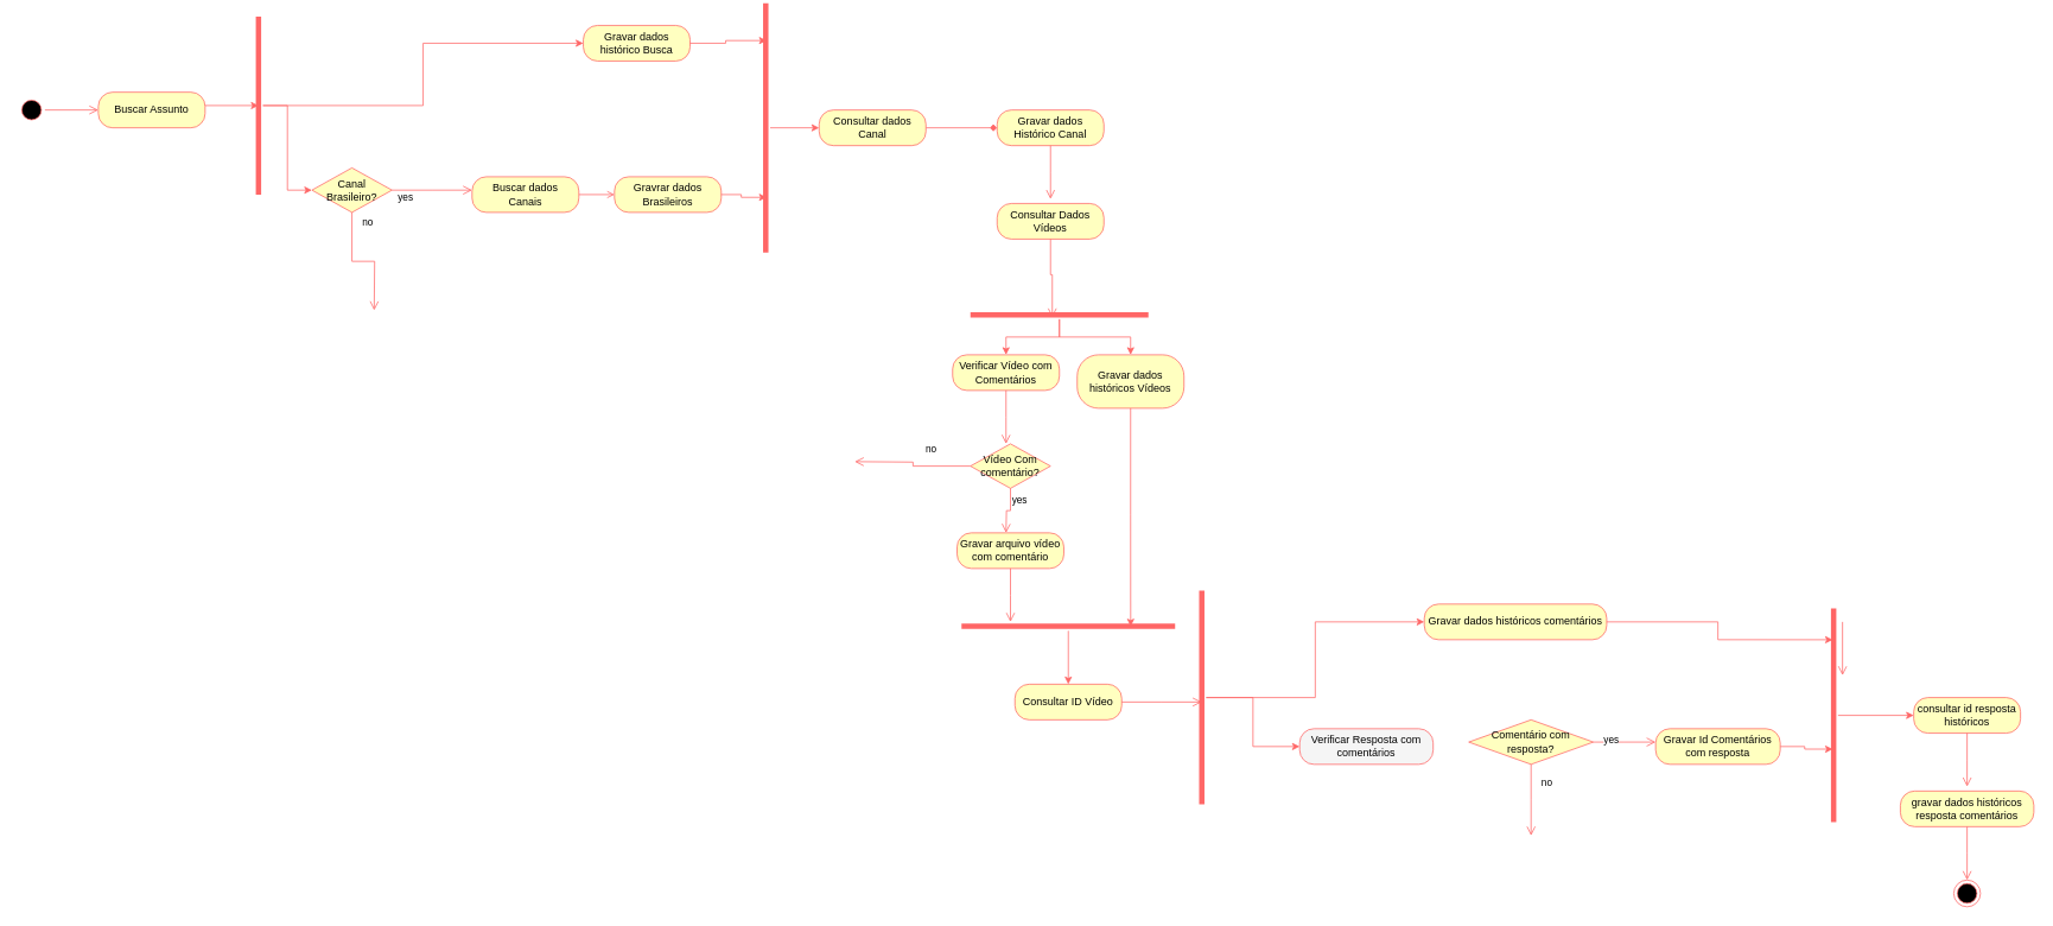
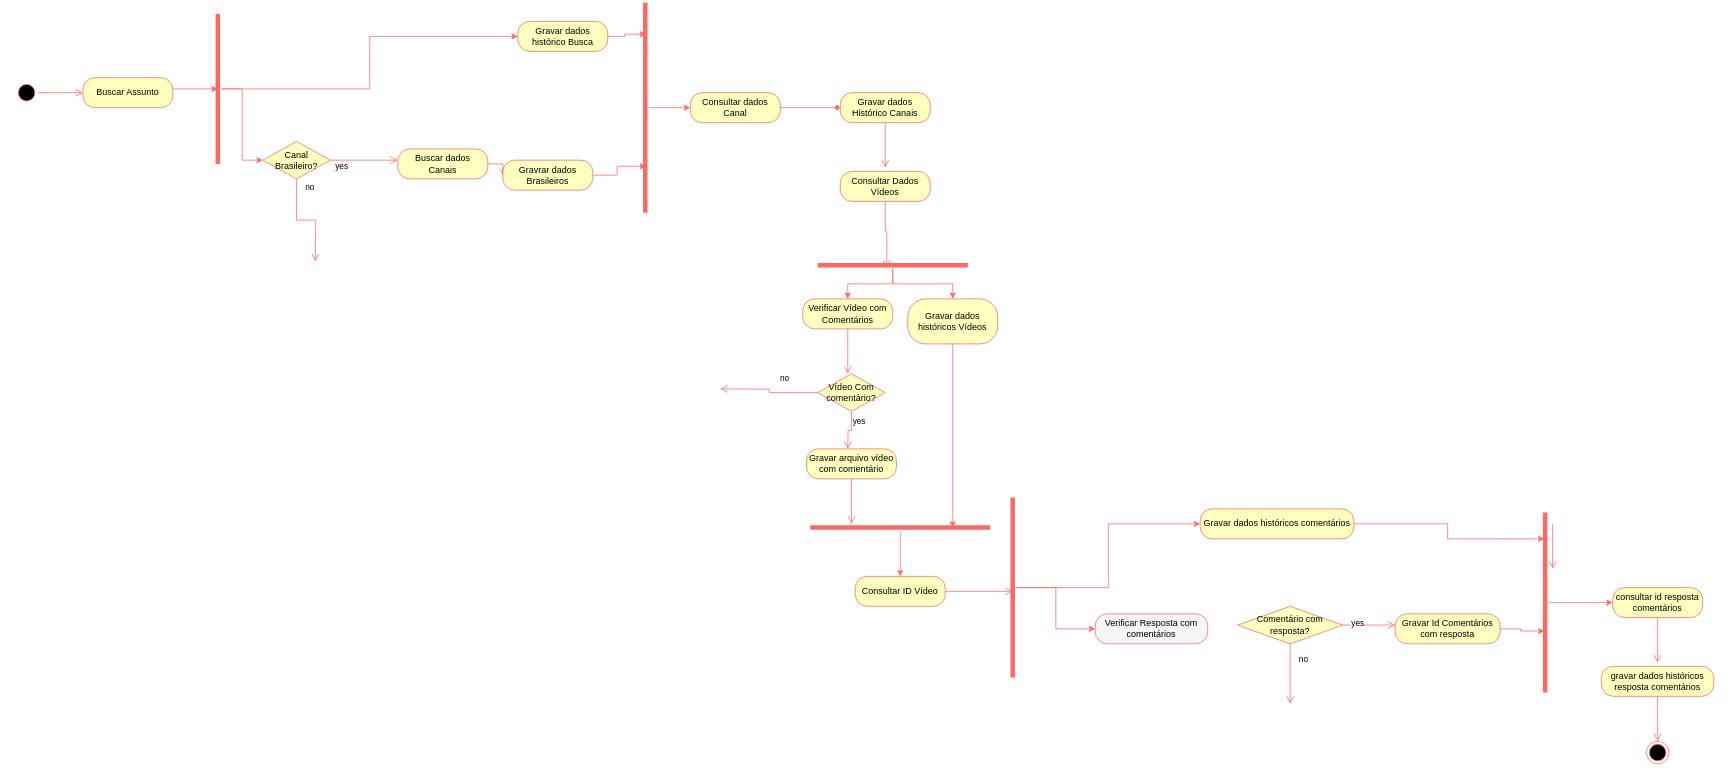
  <mxCell id="0" />
  <mxCell id="1" parent="0" />
  <mxCell id="2" value="" style="ellipse;html=1;shape=startState;fillColor=#000000;strokeColor=#FF6666;" vertex="1" parent="1"><mxGeometry x="20" y="100" width="30" height="30" as="geometry" /></mxCell>
  <mxCell id="3" value="" style="edgeStyle=orthogonalEdgeStyle;rounded=0;orthogonalLoop=1;jettySize=auto;html=1;strokeColor=#FF6666;" edge="1" parent="1" source="5" target="6"><mxGeometry relative="1" as="geometry" /></mxCell>
  <mxCell id="4" style="edgeStyle=orthogonalEdgeStyle;rounded=0;orthogonalLoop=1;jettySize=auto;html=1;entryX=0;entryY=0.5;entryDx=0;entryDy=0;strokeColor=#FF6666;" edge="1" parent="1" source="5" target="7"><mxGeometry relative="1" as="geometry" /></mxCell>
  <mxCell id="5" value="" style="shape=line;html=1;strokeWidth=6;strokeColor=#FF6666;rotation=-90;" vertex="1" parent="1"><mxGeometry x="190" y="105" width="200" height="10" as="geometry" /></mxCell>
- <mxCell id="6" value="Gravar dados histórico Busca" style="rounded=1;whiteSpace=wrap;html=1;arcSize=40;fontColor=#000000;fillColor=#ffffc0;strokeColor=#FF6666;" vertex="1" parent="1"><mxGeometry x="655" y="20" width="120" height="40" as="geometry" /></mxCell>
+ <mxCell id="6" value="Gravar dados histórico Busca" style="rounded=1;whiteSpace=wrap;html=1;arcSize=40;fontColor=#000000;fillColor=#ffffc0;strokeColor=#FF6666;" vertex="1" parent="1"><mxGeometry x="690" y="20" width="120" height="40" as="geometry" /></mxCell>
  <mxCell id="7" value="Canal Brasileiro?" style="rhombus;whiteSpace=wrap;html=1;fontColor=#000000;fillColor=#ffffc0;strokeColor=#FF6666;" vertex="1" parent="1"><mxGeometry x="350" y="180" width="90" height="50" as="geometry" /></mxCell>
  <mxCell id="8" value="no" style="edgeStyle=orthogonalEdgeStyle;html=1;align=left;verticalAlign=bottom;endArrow=open;endSize=8;strokeColor=#FF6666;rounded=0;" edge="1" source="7" parent="1"><mxGeometry x="-1" y="-57" relative="1" as="geometry"><mxPoint x="530" y="205" as="targetPoint" /><mxPoint x="-35" y="-12" as="offset" /></mxGeometry></mxCell>
  <mxCell id="9" value="yes" style="edgeStyle=orthogonalEdgeStyle;html=1;align=left;verticalAlign=top;endArrow=open;endSize=8;strokeColor=#FF6666;rounded=0;" edge="1" source="7" parent="1"><mxGeometry x="-1" y="58" relative="1" as="geometry"><mxPoint x="420" y="340" as="targetPoint" /><mxPoint x="-8" y="-30" as="offset" /></mxGeometry></mxCell>
  <mxCell id="10" value="" style="edgeStyle=orthogonalEdgeStyle;rounded=0;orthogonalLoop=1;jettySize=auto;html=1;strokeColor=#FF6666;endArrow=open;" edge="1" parent="1" source="11" target="15"><mxGeometry relative="1" as="geometry" /></mxCell>
  <mxCell id="11" value="Buscar dados&lt;div&gt;Canais&lt;/div&gt;" style="rounded=1;whiteSpace=wrap;html=1;arcSize=40;fontColor=#000000;fillColor=#ffffc0;strokeColor=#FF6666;" vertex="1" parent="1"><mxGeometry x="530" y="190" width="120" height="40" as="geometry" /></mxCell>
  <mxCell id="12" value="" style="edgeStyle=orthogonalEdgeStyle;html=1;verticalAlign=bottom;endArrow=open;endSize=8;strokeColor=#FF6666;rounded=0;" edge="1" parent="1" source="2" target="14"><mxGeometry relative="1" as="geometry"><mxPoint x="200" y="115" as="targetPoint" /><mxPoint x="50" y="115" as="sourcePoint" /></mxGeometry></mxCell>
  <mxCell id="13" value="" style="edgeStyle=orthogonalEdgeStyle;rounded=0;orthogonalLoop=1;jettySize=auto;html=1;strokeColor=#FF6666;" edge="1" parent="1"><mxGeometry relative="1" as="geometry"><mxPoint x="150" y="110" as="sourcePoint" /><mxPoint x="290" y="110" as="targetPoint" /></mxGeometry></mxCell>
  <mxCell id="14" value="Buscar Assunto" style="rounded=1;whiteSpace=wrap;html=1;arcSize=40;fontColor=#000000;fillColor=#ffffc0;strokeColor=#FF6666;" vertex="1" parent="1"><mxGeometry x="110" y="95" width="120" height="40" as="geometry" /></mxCell>
- <mxCell id="15" value="Gravrar dados Brasileiros" style="rounded=1;whiteSpace=wrap;html=1;arcSize=40;fontColor=#000000;fillColor=#ffffc0;strokeColor=#FF6666;" vertex="1" parent="1"><mxGeometry x="690" y="190" width="120" height="40" as="geometry" /></mxCell>
+ <mxCell id="15" value="Gravrar dados Brasileiros" style="rounded=1;whiteSpace=wrap;html=1;arcSize=40;fontColor=#000000;fillColor=#ffffc0;strokeColor=#FF6666;" vertex="1" parent="1"><mxGeometry x="670" y="205" width="120" height="40" as="geometry" /></mxCell>
  <mxCell id="16" value="" style="edgeStyle=orthogonalEdgeStyle;rounded=0;orthogonalLoop=1;jettySize=auto;html=1;strokeColor=#FF6666;" edge="1" parent="1" source="17" target="21"><mxGeometry relative="1" as="geometry" /></mxCell>
  <mxCell id="17" value="" style="shape=line;html=1;strokeWidth=6;strokeColor=#FF6666;rotation=-90;" vertex="1" parent="1"><mxGeometry x="720" y="130" width="280" height="10" as="geometry" /></mxCell>
  <mxCell id="18" style="edgeStyle=orthogonalEdgeStyle;rounded=0;orthogonalLoop=1;jettySize=auto;html=1;entryX=0.85;entryY=0.6;entryDx=0;entryDy=0;entryPerimeter=0;strokeColor=#FF6666;" edge="1" parent="1" source="6" target="17"><mxGeometry relative="1" as="geometry" /></mxCell>
  <mxCell id="19" style="edgeStyle=orthogonalEdgeStyle;rounded=0;orthogonalLoop=1;jettySize=auto;html=1;entryX=0.221;entryY=0.6;entryDx=0;entryDy=0;entryPerimeter=0;strokeColor=#FF6666;" edge="1" parent="1" source="15" target="17"><mxGeometry relative="1" as="geometry" /></mxCell>
  <mxCell id="20" value="" style="edgeStyle=orthogonalEdgeStyle;rounded=0;orthogonalLoop=1;jettySize=auto;html=1;strokeColor=#FF6666;endArrow=diamond;" edge="1" parent="1" source="21" target="22"><mxGeometry relative="1" as="geometry" /></mxCell>
  <mxCell id="21" value="Consultar dados Canal" style="rounded=1;whiteSpace=wrap;html=1;arcSize=40;fontColor=#000000;fillColor=#ffffc0;strokeColor=#FF6666;" vertex="1" parent="1"><mxGeometry x="920" y="115" width="120" height="40" as="geometry" /></mxCell>
- <mxCell id="22" value="Gravar dados Histórico Canal" style="rounded=1;whiteSpace=wrap;html=1;arcSize=40;fontColor=#000000;fillColor=#ffffc0;strokeColor=#FF6666;" vertex="1" parent="1"><mxGeometry x="1120" y="115" width="120" height="40" as="geometry" /></mxCell>
+ <mxCell id="22" value="Gravar dados Histórico Canais" style="rounded=1;whiteSpace=wrap;html=1;arcSize=40;fontColor=#000000;fillColor=#ffffc0;strokeColor=#FF6666;" vertex="1" parent="1"><mxGeometry x="1120" y="115" width="120" height="40" as="geometry" /></mxCell>
  <mxCell id="23" value="" style="edgeStyle=orthogonalEdgeStyle;html=1;verticalAlign=bottom;endArrow=open;endSize=8;strokeColor=#FF6666;rounded=0;" edge="1" source="22" parent="1"><mxGeometry relative="1" as="geometry"><mxPoint x="1180" y="215" as="targetPoint" /></mxGeometry></mxCell>
  <mxCell id="24" value="Consultar Dados Vídeos" style="rounded=1;whiteSpace=wrap;html=1;arcSize=40;fontColor=#000000;fillColor=#ffffc0;strokeColor=#FF6666;" vertex="1" parent="1"><mxGeometry x="1120" y="220" width="120" height="40" as="geometry" /></mxCell>
  <mxCell id="25" value="" style="edgeStyle=orthogonalEdgeStyle;html=1;verticalAlign=bottom;endArrow=open;endSize=8;strokeColor=#FF6666;rounded=0;entryX=0.46;entryY=0.8;entryDx=0;entryDy=0;entryPerimeter=0;" edge="1" source="24" parent="1" target="28"><mxGeometry relative="1" as="geometry"><mxPoint x="1180" y="320" as="targetPoint" /></mxGeometry></mxCell>
  <mxCell id="26" value="" style="edgeStyle=orthogonalEdgeStyle;rounded=0;orthogonalLoop=1;jettySize=auto;html=1;strokeColor=#FF6666;" edge="1" parent="1" source="28" target="31"><mxGeometry relative="1" as="geometry" /></mxCell>
  <mxCell id="27" style="edgeStyle=orthogonalEdgeStyle;rounded=0;orthogonalLoop=1;jettySize=auto;html=1;strokeColor=#FF6666;" edge="1" parent="1" source="28" target="29"><mxGeometry relative="1" as="geometry" /></mxCell>
  <mxCell id="28" value="" style="shape=line;html=1;strokeWidth=6;strokeColor=#FF6666;rotation=0;" vertex="1" parent="1"><mxGeometry x="1090" y="340" width="200" height="10" as="geometry" /></mxCell>
  <mxCell id="29" value="Verificar Vídeo com Comentários" style="rounded=1;whiteSpace=wrap;html=1;arcSize=40;fontColor=#000000;fillColor=#ffffc0;strokeColor=#FF6666;" vertex="1" parent="1"><mxGeometry x="1070" y="390" width="120" height="40" as="geometry" /></mxCell>
  <mxCell id="30" value="" style="edgeStyle=orthogonalEdgeStyle;html=1;verticalAlign=bottom;endArrow=open;endSize=8;strokeColor=#FF6666;rounded=0;" edge="1" source="29" parent="1"><mxGeometry relative="1" as="geometry"><mxPoint x="1130" y="490" as="targetPoint" /></mxGeometry></mxCell>
  <mxCell id="31" value="Gravar dados históricos Vídeos" style="rounded=1;whiteSpace=wrap;html=1;arcSize=40;fontColor=#000000;fillColor=#ffffc0;strokeColor=#FF6666;" vertex="1" parent="1"><mxGeometry x="1210" y="390" width="120" height="60" as="geometry" /></mxCell>
  <mxCell id="32" value="Vídeo Com comentário?" style="rhombus;whiteSpace=wrap;html=1;fontColor=#000000;fillColor=#ffffc0;strokeColor=#FF6666;" vertex="1" parent="1"><mxGeometry x="1090" y="490" width="90" height="50" as="geometry" /></mxCell>
  <mxCell id="33" value="no" style="edgeStyle=orthogonalEdgeStyle;html=1;align=left;verticalAlign=bottom;endArrow=open;endSize=8;strokeColor=#FF6666;rounded=0;" edge="1" source="32" parent="1"><mxGeometry x="-0.234" y="-10" relative="1" as="geometry"><mxPoint x="960" y="510" as="targetPoint" /><mxPoint as="offset" /></mxGeometry></mxCell>
  <mxCell id="34" value="yes" style="edgeStyle=orthogonalEdgeStyle;html=1;align=left;verticalAlign=top;endArrow=open;endSize=8;strokeColor=#FF6666;rounded=0;" edge="1" source="32" parent="1"><mxGeometry x="-1" relative="1" as="geometry"><mxPoint x="1130" y="590" as="targetPoint" /></mxGeometry></mxCell>
  <mxCell id="35" value="Gravar arquivo vídeo com comentário" style="rounded=1;whiteSpace=wrap;html=1;arcSize=40;fontColor=#000000;fillColor=#ffffc0;strokeColor=#FF6666;" vertex="1" parent="1"><mxGeometry x="1075" y="590" width="120" height="40" as="geometry" /></mxCell>
  <mxCell id="36" value="" style="edgeStyle=orthogonalEdgeStyle;html=1;verticalAlign=bottom;endArrow=open;endSize=8;strokeColor=#FF6666;rounded=0;" edge="1" source="35" parent="1"><mxGeometry relative="1" as="geometry"><mxPoint x="1135" y="690" as="targetPoint" /></mxGeometry></mxCell>
  <mxCell id="37" value="" style="edgeStyle=orthogonalEdgeStyle;rounded=0;orthogonalLoop=1;jettySize=auto;html=1;strokeColor=#FF6666;" edge="1" parent="1" source="38" target="40"><mxGeometry relative="1" as="geometry" /></mxCell>
  <mxCell id="38" value="" style="shape=line;html=1;strokeWidth=6;strokeColor=#FF6666;rotation=0;" vertex="1" parent="1"><mxGeometry x="1080" y="690" width="240" height="10" as="geometry" /></mxCell>
  <mxCell id="39" style="edgeStyle=orthogonalEdgeStyle;rounded=0;orthogonalLoop=1;jettySize=auto;html=1;entryX=0.792;entryY=0.5;entryDx=0;entryDy=0;entryPerimeter=0;strokeColor=#FF6666;" edge="1" parent="1" source="31" target="38"><mxGeometry relative="1" as="geometry" /></mxCell>
  <mxCell id="40" value="Consultar ID Vídeo" style="rounded=1;whiteSpace=wrap;html=1;arcSize=40;fontColor=#000000;fillColor=#ffffc0;strokeColor=#FF6666;" vertex="1" parent="1"><mxGeometry x="1140" y="760" width="120" height="40" as="geometry" /></mxCell>
  <mxCell id="41" value="" style="edgeStyle=orthogonalEdgeStyle;html=1;verticalAlign=bottom;endArrow=open;endSize=8;strokeColor=#FF6666;rounded=0;" edge="1" source="40" parent="1"><mxGeometry relative="1" as="geometry"><mxPoint x="1350" y="780" as="targetPoint" /></mxGeometry></mxCell>
  <mxCell id="42" style="edgeStyle=orthogonalEdgeStyle;rounded=0;orthogonalLoop=1;jettySize=auto;html=1;strokeColor=#FF6666;" edge="1" parent="1" source="44" target="45"><mxGeometry relative="1" as="geometry" /></mxCell>
  <mxCell id="43" style="edgeStyle=orthogonalEdgeStyle;rounded=0;orthogonalLoop=1;jettySize=auto;html=1;entryX=0;entryY=0.5;entryDx=0;entryDy=0;strokeColor=#FF6666;" edge="1" parent="1" source="44" target="46"><mxGeometry relative="1" as="geometry" /></mxCell>
  <mxCell id="44" value="" style="shape=line;html=1;strokeWidth=6;strokeColor=#FF6666;rotation=-90;" vertex="1" parent="1"><mxGeometry x="1230" y="770" width="240" height="10" as="geometry" /></mxCell>
  <mxCell id="45" value="Gravar dados históricos comentários" style="rounded=1;whiteSpace=wrap;html=1;arcSize=40;fontColor=#000000;fillColor=#ffffc0;strokeColor=#FF6666;" vertex="1" parent="1"><mxGeometry x="1600" y="670" width="205" height="40" as="geometry" /></mxCell>
  <mxCell id="46" value="Verificar Resposta com comentários" style="rounded=1;whiteSpace=wrap;html=1;arcSize=40;fontColor=#000000;fillColor=#f5f5f5;strokeColor=#FF6666;" vertex="1" parent="1"><mxGeometry x="1460" y="810" width="150" height="40" as="geometry" /></mxCell>
  <mxCell id="47" value="Comentário com resposta?" style="rhombus;whiteSpace=wrap;html=1;fontColor=#000000;fillColor=#ffffc0;strokeColor=#FF6666;" vertex="1" parent="1"><mxGeometry x="1650" y="800" width="140" height="50" as="geometry" /></mxCell>
  <mxCell id="48" value="no" style="edgeStyle=orthogonalEdgeStyle;html=1;align=left;verticalAlign=bottom;endArrow=open;endSize=8;strokeColor=#FF6666;rounded=0;" edge="1" source="47" parent="1"><mxGeometry x="-1" y="-81" relative="1" as="geometry"><mxPoint x="1860" y="825" as="targetPoint" /><mxPoint x="-60" y="-26" as="offset" /></mxGeometry></mxCell>
  <mxCell id="49" value="yes" style="edgeStyle=orthogonalEdgeStyle;html=1;align=left;verticalAlign=top;endArrow=open;endSize=8;strokeColor=#FF6666;rounded=0;" edge="1" source="47" parent="1"><mxGeometry x="-1" y="89" relative="1" as="geometry"><mxPoint x="1720" y="930" as="targetPoint" /><mxPoint x="-9" y="-40" as="offset" /></mxGeometry></mxCell>
  <mxCell id="50" value="Gravar Id Comentários com resposta" style="rounded=1;whiteSpace=wrap;html=1;arcSize=40;fontColor=#000000;fillColor=#ffffc0;strokeColor=#FF6666;" vertex="1" parent="1"><mxGeometry x="1860" y="810" width="140" height="40" as="geometry" /></mxCell>
  <mxCell id="51" style="edgeStyle=orthogonalEdgeStyle;rounded=0;orthogonalLoop=1;jettySize=auto;html=1;strokeColor=#FF6666;" edge="1" parent="1" source="52" target="55"><mxGeometry relative="1" as="geometry" /></mxCell>
  <mxCell id="52" value="" style="shape=line;html=1;strokeWidth=6;strokeColor=#FF6666;rotation=-90;" vertex="1" parent="1"><mxGeometry x="1940" y="790" width="240" height="10" as="geometry" /></mxCell>
  <mxCell id="53" style="edgeStyle=orthogonalEdgeStyle;rounded=0;orthogonalLoop=1;jettySize=auto;html=1;entryX=0.854;entryY=0.4;entryDx=0;entryDy=0;entryPerimeter=0;strokeColor=#FF6666;" edge="1" parent="1" source="45" target="52"><mxGeometry relative="1" as="geometry" /></mxCell>
  <mxCell id="54" style="edgeStyle=orthogonalEdgeStyle;rounded=0;orthogonalLoop=1;jettySize=auto;html=1;entryX=0.342;entryY=0.4;entryDx=0;entryDy=0;entryPerimeter=0;strokeColor=#FF6666;" edge="1" parent="1" source="50" target="52"><mxGeometry relative="1" as="geometry" /></mxCell>
- <mxCell id="55" value="consultar id resposta históricos" style="rounded=1;whiteSpace=wrap;html=1;arcSize=40;fontColor=#000000;fillColor=#ffffc0;strokeColor=#FF6666;" vertex="1" parent="1"><mxGeometry x="2150" y="775" width="120" height="40" as="geometry" /></mxCell>
+ <mxCell id="55" value="consultar id resposta comentários" style="rounded=1;whiteSpace=wrap;html=1;arcSize=40;fontColor=#000000;fillColor=#ffffc0;strokeColor=#FF6666;" vertex="1" parent="1"><mxGeometry x="2150" y="775" width="120" height="40" as="geometry" /></mxCell>
  <mxCell id="56" value="" style="edgeStyle=orthogonalEdgeStyle;html=1;verticalAlign=bottom;endArrow=open;endSize=8;strokeColor=#FF6666;rounded=0;" edge="1" source="55" parent="1"><mxGeometry relative="1" as="geometry"><mxPoint x="2210" y="875" as="targetPoint" /></mxGeometry></mxCell>
  <mxCell id="57" value="" style="edgeStyle=orthogonalEdgeStyle;html=1;verticalAlign=bottom;endArrow=open;endSize=8;strokeColor=#FF6666;rounded=0;" edge="1" parent="1"><mxGeometry relative="1" as="geometry"><mxPoint x="2070" y="750" as="targetPoint" /><mxPoint x="2070" y="690" as="sourcePoint" /></mxGeometry></mxCell>
  <mxCell id="58" value="gravar dados históricos resposta comentários" style="rounded=1;whiteSpace=wrap;html=1;arcSize=40;fontColor=#000000;fillColor=#ffffc0;strokeColor=#FF6666;" vertex="1" parent="1"><mxGeometry x="2135" y="880" width="150" height="40" as="geometry" /></mxCell>
  <mxCell id="59" value="" style="edgeStyle=orthogonalEdgeStyle;html=1;verticalAlign=bottom;endArrow=open;endSize=8;strokeColor=#FF6666;rounded=0;" edge="1" source="58" parent="1"><mxGeometry relative="1" as="geometry"><mxPoint x="2210" y="980" as="targetPoint" /></mxGeometry></mxCell>
  <mxCell id="60" value="" style="ellipse;html=1;shape=endState;fillColor=#000000;strokeColor=#FF6666;" vertex="1" parent="1"><mxGeometry x="2195" y="980" width="30" height="30" as="geometry" /></mxCell>
